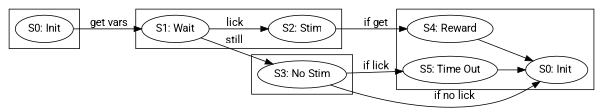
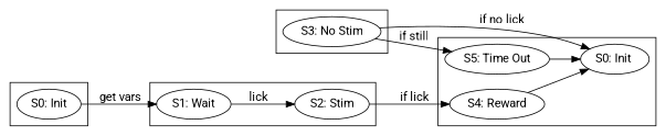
  digraph {
    fontname=Roboto
    rankdir=LR
    node [fontname=Roboto]
    edge [fontname=Roboto]
    "S1: Wait"
    "S2: Stim"
    "S0: Init"
    "S3: No Stim"
    "S4: Reward"
    "S5: Time Out"
    "S0: Init "
    subgraph cluster_1 {
      "S1: Wait"
      "S2: Stim"
    }
    subgraph cluster_2 {
      "S0: Init"
    }
    subgraph cluster_3 {
      "S3: No Stim"
    }
    subgraph cluster_4 {
      "S4: Reward"
      "S5: Time Out"
      "S0: Init "
    }
    subgraph cluster_5 {
    }
    "S1: Wait" -> "S2: Stim" [label=" lick"]
-   "S1: Wait" -> "S3: No Stim" [label=" still"]
-   "S2: Stim" -> "S4: Reward" [label=" if get"]
+   "S2: Stim" -> "S4: Reward" [label=" if lick"]
    "S0: Init" -> "S1: Wait" [label=" get vars"]
-   "S3: No Stim" -> "S5: Time Out" [label=" if lick"]
+   "S3: No Stim" -> "S5: Time Out" [label=" if still"]
    "S3: No Stim" -> "S0: Init " [label="   if no lick"]
    "S4: Reward" -> "S0: Init "
    "S5: Time Out" -> "S0: Init "
  }
